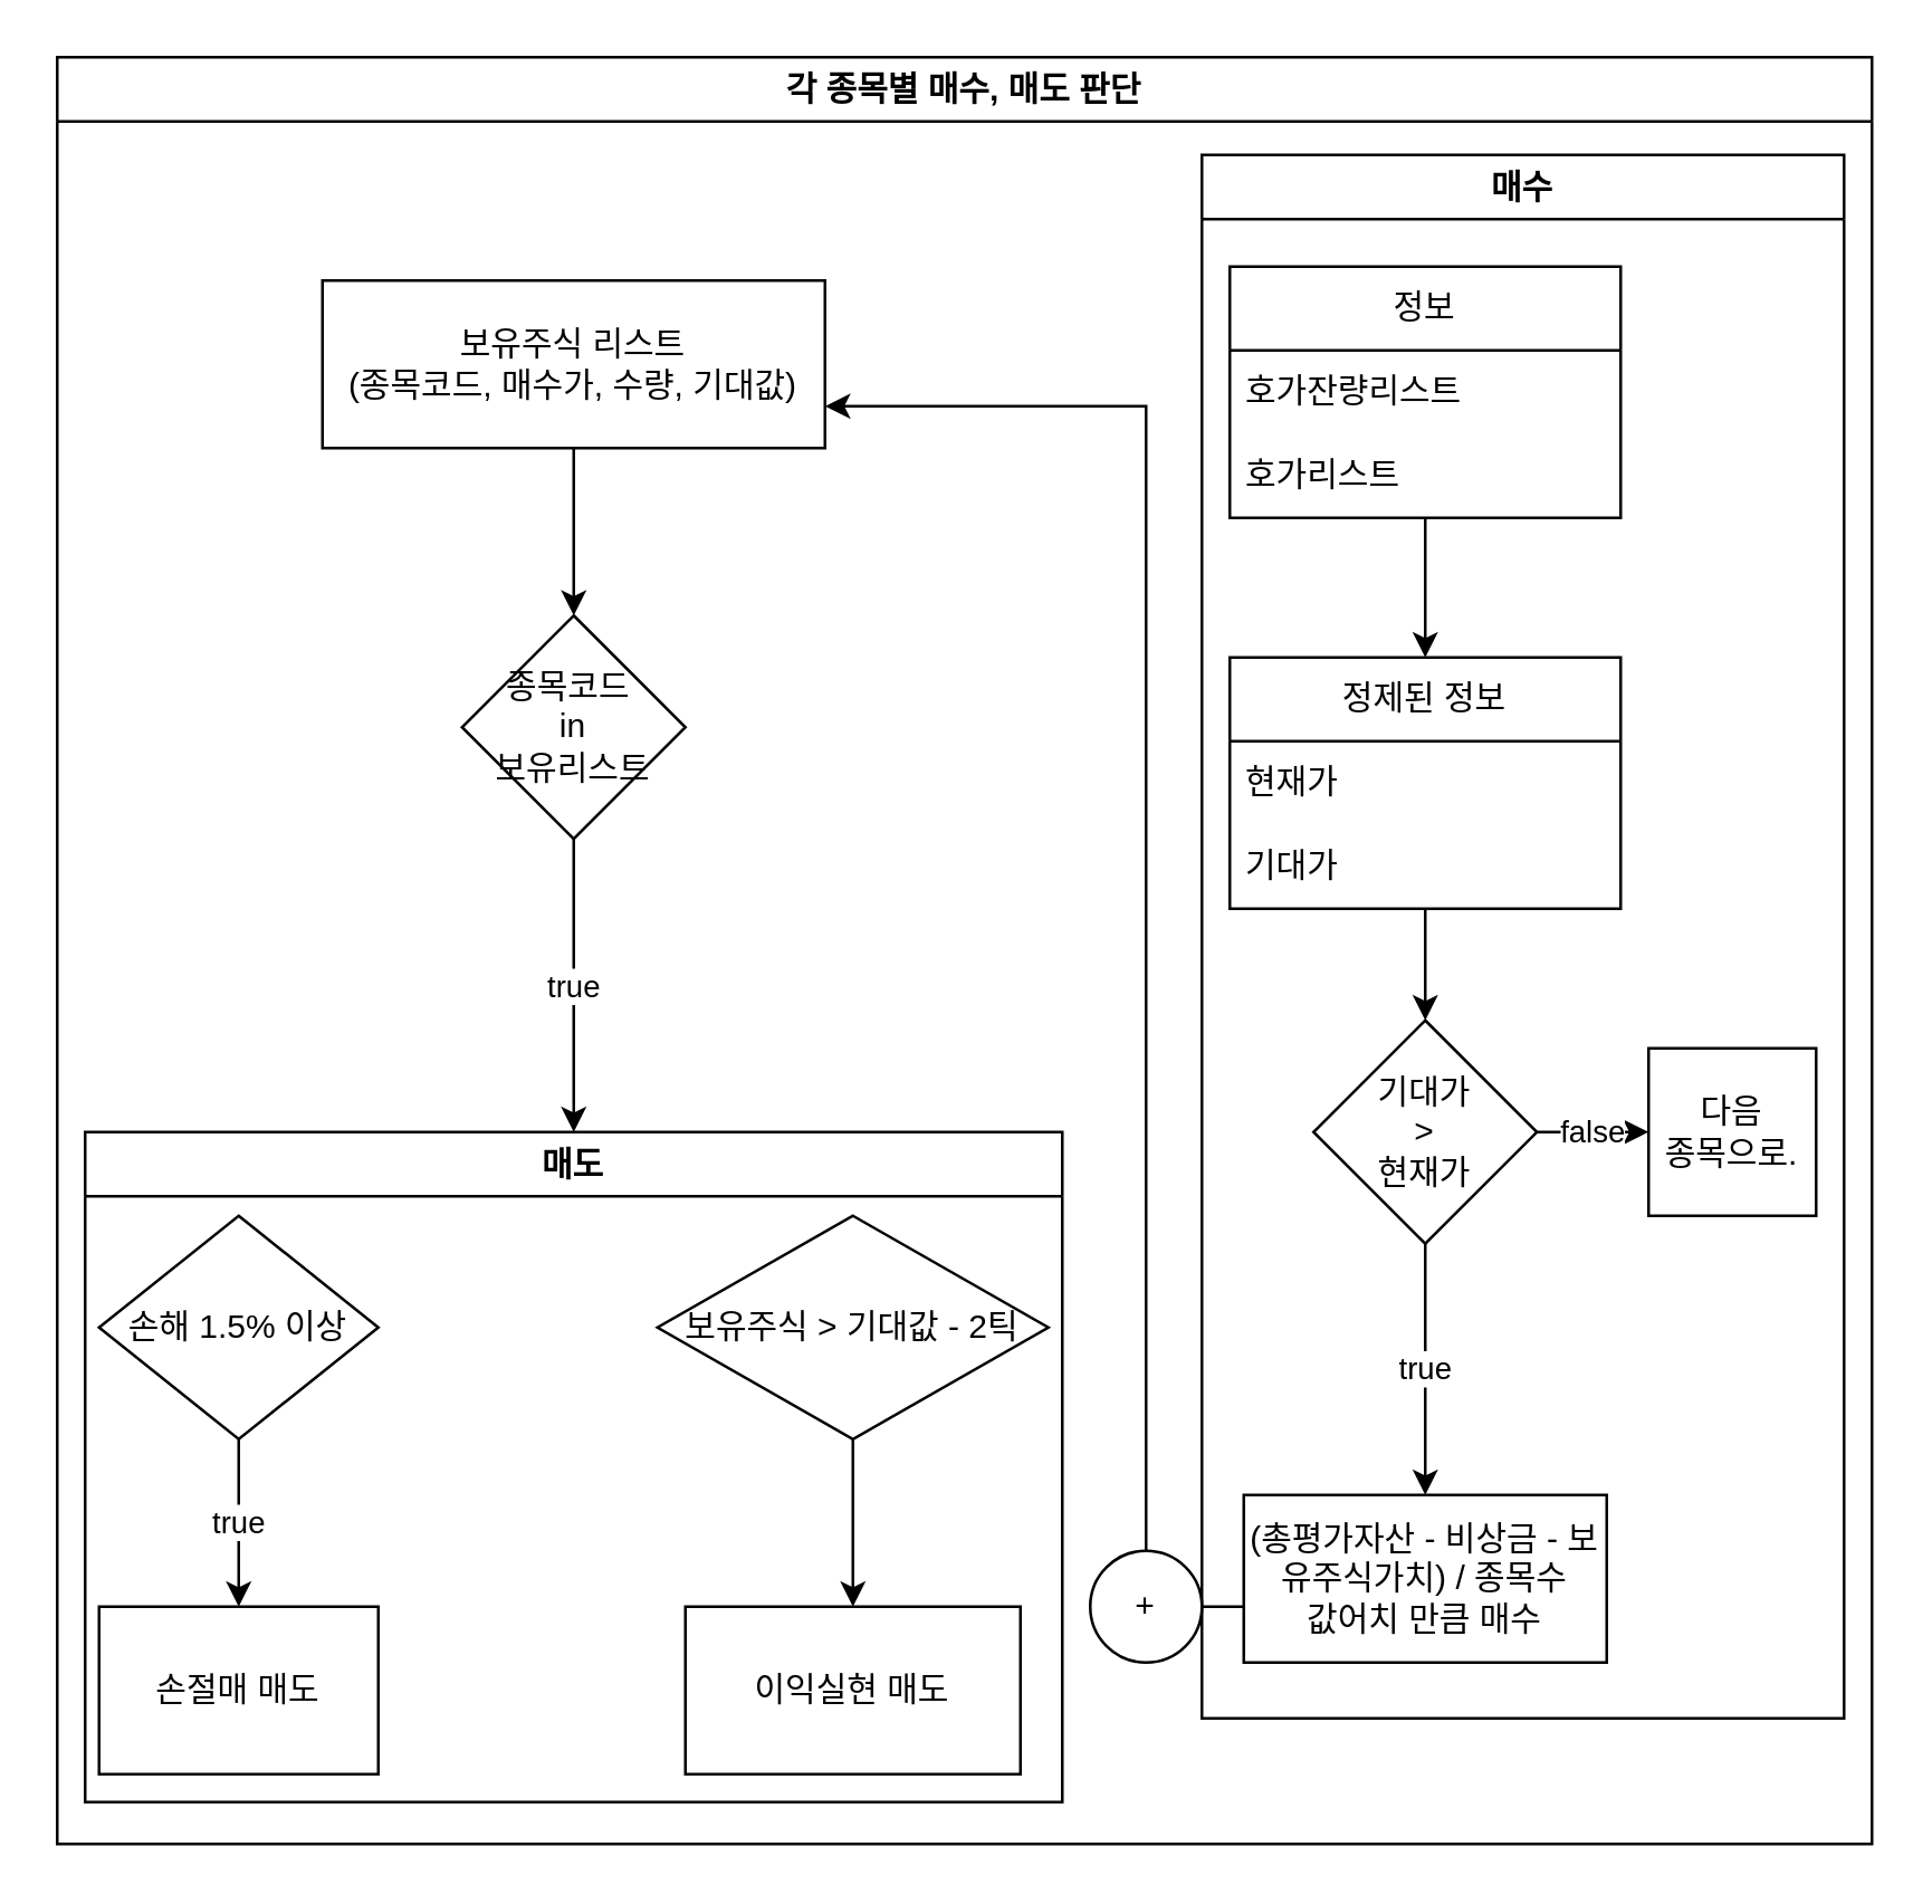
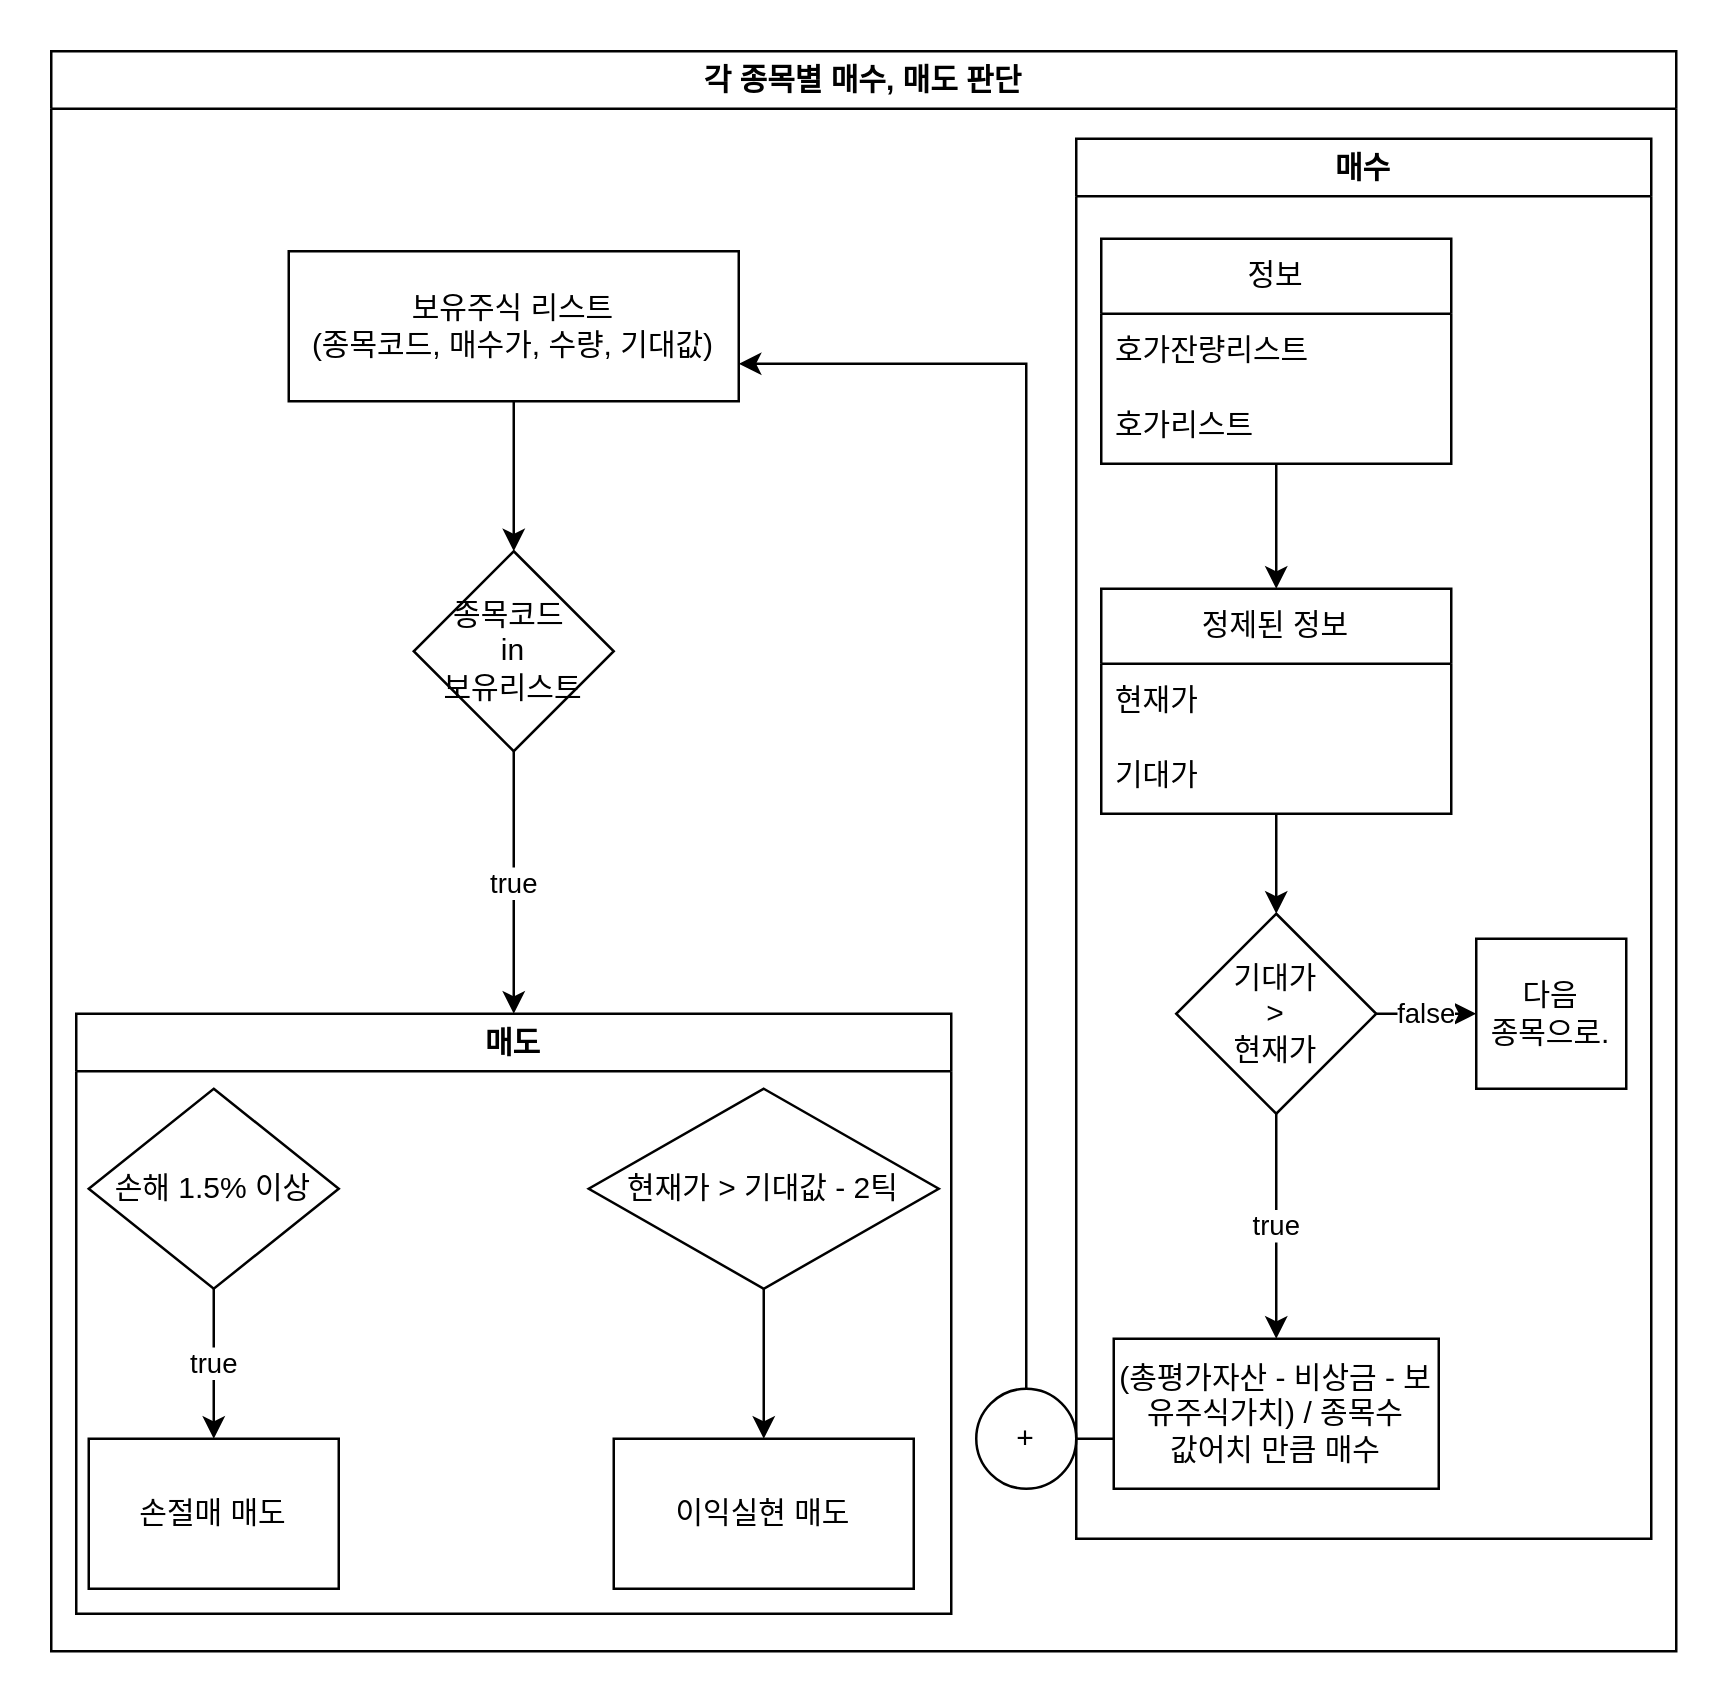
  <mxCell id="0" />
  <mxCell id="1" parent="0" />
  <mxCell id="2" value="각 종목별 매수, 매도 판단" style="swimlane;whiteSpace=wrap;html=1;" vertex="1" parent="1"><mxGeometry x="20" y="20" width="650" height="640" as="geometry" /></mxCell>
  <mxCell id="3" value="매수" style="swimlane;whiteSpace=wrap;html=1;" vertex="1" parent="2"><mxGeometry x="410" y="35" width="230" height="560" as="geometry" /></mxCell>
  <mxCell id="4" value="" style="edgeStyle=orthogonalEdgeStyle;rounded=0;orthogonalLoop=1;jettySize=auto;html=1;" edge="1" parent="3" source="5" target="9"><mxGeometry relative="1" as="geometry" /></mxCell>
  <mxCell id="5" value="정보" style="swimlane;fontStyle=0;childLayout=stackLayout;horizontal=1;startSize=30;horizontalStack=0;resizeParent=1;resizeParentMax=0;resizeLast=0;collapsible=1;marginBottom=0;whiteSpace=wrap;html=1;" vertex="1" parent="3"><mxGeometry x="10" y="40" width="140" height="90" as="geometry" /></mxCell>
  <mxCell id="6" value="호가잔량리스트" style="text;strokeColor=none;fillColor=none;align=left;verticalAlign=middle;spacingLeft=4;spacingRight=4;overflow=hidden;points=[[0,0.5],[1,0.5]];portConstraint=eastwest;rotatable=0;whiteSpace=wrap;html=1;" vertex="1" parent="5"><mxGeometry y="30" width="140" height="30" as="geometry" /></mxCell>
  <mxCell id="7" value="호가리스트" style="text;strokeColor=none;fillColor=none;align=left;verticalAlign=middle;spacingLeft=4;spacingRight=4;overflow=hidden;points=[[0,0.5],[1,0.5]];portConstraint=eastwest;rotatable=0;whiteSpace=wrap;html=1;" vertex="1" parent="5"><mxGeometry y="60" width="140" height="30" as="geometry" /></mxCell>
  <mxCell id="8" value="" style="edgeStyle=orthogonalEdgeStyle;rounded=0;orthogonalLoop=1;jettySize=auto;html=1;" edge="1" parent="3" source="9" target="13"><mxGeometry relative="1" as="geometry" /></mxCell>
  <mxCell id="9" value="정제된 정보" style="swimlane;fontStyle=0;childLayout=stackLayout;horizontal=1;startSize=30;horizontalStack=0;resizeParent=1;resizeParentMax=0;resizeLast=0;collapsible=1;marginBottom=0;whiteSpace=wrap;html=1;" vertex="1" parent="3"><mxGeometry x="10" y="180" width="140" height="90" as="geometry" /></mxCell>
  <mxCell id="10" value="현재가" style="text;strokeColor=none;fillColor=none;align=left;verticalAlign=middle;spacingLeft=4;spacingRight=4;overflow=hidden;points=[[0,0.5],[1,0.5]];portConstraint=eastwest;rotatable=0;whiteSpace=wrap;html=1;" vertex="1" parent="9"><mxGeometry y="30" width="140" height="30" as="geometry" /></mxCell>
  <mxCell id="11" value="기대가" style="text;strokeColor=none;fillColor=none;align=left;verticalAlign=middle;spacingLeft=4;spacingRight=4;overflow=hidden;points=[[0,0.5],[1,0.5]];portConstraint=eastwest;rotatable=0;whiteSpace=wrap;html=1;" vertex="1" parent="9"><mxGeometry y="60" width="140" height="30" as="geometry" /></mxCell>
  <mxCell id="12" value="true" style="edgeStyle=orthogonalEdgeStyle;rounded=0;orthogonalLoop=1;jettySize=auto;html=1;" edge="1" parent="3" source="13" target="14"><mxGeometry relative="1" as="geometry" /></mxCell>
  <mxCell id="13" value="기대가 &lt;br&gt;&amp;gt;&lt;br&gt;현재가" style="rhombus;whiteSpace=wrap;html=1;fontStyle=0;startSize=30;" vertex="1" parent="3"><mxGeometry x="40" y="310" width="80" height="80" as="geometry" /></mxCell>
  <mxCell id="14" value="(총평가자산 - 비상금 - 보유주식가치) / 종목수&lt;br&gt;값어치 만큼 매수" style="whiteSpace=wrap;html=1;fontStyle=0;startSize=30;" vertex="1" parent="3"><mxGeometry x="15" y="480" width="130" height="60" as="geometry" /></mxCell>
  <mxCell id="15" value="다음 &lt;br&gt;종목으로." style="rounded=0;whiteSpace=wrap;html=1;" vertex="1" parent="3"><mxGeometry x="160" y="320" width="60" height="60" as="geometry" /></mxCell>
  <mxCell id="16" value="false" style="edgeStyle=orthogonalEdgeStyle;rounded=0;orthogonalLoop=1;jettySize=auto;html=1;" edge="1" parent="3" source="13" target="15"><mxGeometry relative="1" as="geometry"><mxPoint x="180" y="350" as="targetPoint" /></mxGeometry></mxCell>
  <mxCell id="17" value="보유주식 리스트&lt;br&gt;(종목코드, 매수가, 수량, 기대값)" style="whiteSpace=wrap;html=1;fontStyle=0;startSize=30;" vertex="1" parent="2"><mxGeometry x="95" y="80" width="180" height="60" as="geometry" /></mxCell>
  <mxCell id="18" value="" style="edgeStyle=orthogonalEdgeStyle;rounded=0;orthogonalLoop=1;jettySize=auto;html=1;" edge="1" parent="2" source="14" target="17"><mxGeometry relative="1" as="geometry"><Array as="points"><mxPoint x="390" y="555" /><mxPoint x="390" y="125" /></Array></mxGeometry></mxCell>
  <mxCell id="19" value="+" style="ellipse;whiteSpace=wrap;html=1;aspect=fixed;" vertex="1" parent="2"><mxGeometry x="370" y="535" width="40" height="40" as="geometry" /></mxCell>
  <mxCell id="20" value="매도" style="swimlane;whiteSpace=wrap;html=1;" vertex="1" parent="2"><mxGeometry x="10" y="385" width="350" height="240" as="geometry" /></mxCell>
  <mxCell id="21" value="true" style="edgeStyle=orthogonalEdgeStyle;rounded=0;orthogonalLoop=1;jettySize=auto;html=1;" edge="1" parent="20" source="22" target="23"><mxGeometry relative="1" as="geometry" /></mxCell>
  <mxCell id="22" value="손해 1.5% 이상" style="rhombus;whiteSpace=wrap;html=1;" vertex="1" parent="20"><mxGeometry x="5" y="30" width="100" height="80" as="geometry" /></mxCell>
  <mxCell id="23" value="손절매 매도" style="whiteSpace=wrap;html=1;" vertex="1" parent="20"><mxGeometry x="5" y="170" width="100" height="60" as="geometry" /></mxCell>
  <mxCell id="24" value="" style="edgeStyle=orthogonalEdgeStyle;rounded=0;orthogonalLoop=1;jettySize=auto;html=1;" edge="1" parent="20" source="25" target="26"><mxGeometry relative="1" as="geometry" /></mxCell>
- <mxCell id="25" value="보유주식 &amp;gt; 기대값 - 2틱" style="rhombus;whiteSpace=wrap;html=1;" vertex="1" parent="20"><mxGeometry x="205" y="30" width="140" height="80" as="geometry" /></mxCell>
+ <mxCell id="25" value="현재가 &amp;gt; 기대값 - 2틱" style="rhombus;whiteSpace=wrap;html=1;" vertex="1" parent="20"><mxGeometry x="205" y="30" width="140" height="80" as="geometry" /></mxCell>
  <mxCell id="26" value="이익실현 매도" style="whiteSpace=wrap;html=1;" vertex="1" parent="20"><mxGeometry x="215" y="170" width="120" height="60" as="geometry" /></mxCell>
  <mxCell id="27" value="종목코드&amp;nbsp;&lt;br&gt;in&lt;br&gt;보유리스트" style="rhombus;whiteSpace=wrap;html=1;" vertex="1" parent="2"><mxGeometry x="145" y="200" width="80" height="80" as="geometry" /></mxCell>
  <mxCell id="28" style="edgeStyle=orthogonalEdgeStyle;rounded=0;orthogonalLoop=1;jettySize=auto;html=1;" edge="1" parent="2" source="17" target="27"><mxGeometry relative="1" as="geometry"><mxPoint x="-15" y="110" as="targetPoint" /></mxGeometry></mxCell>
  <mxCell id="29" value="true" style="edgeStyle=orthogonalEdgeStyle;rounded=0;orthogonalLoop=1;jettySize=auto;html=1;entryX=0.5;entryY=0;entryDx=0;entryDy=0;" edge="1" parent="2" source="27" target="20"><mxGeometry relative="1" as="geometry"><mxPoint x="-100.0" y="290" as="targetPoint" /><mxPoint as="offset" /></mxGeometry></mxCell>
